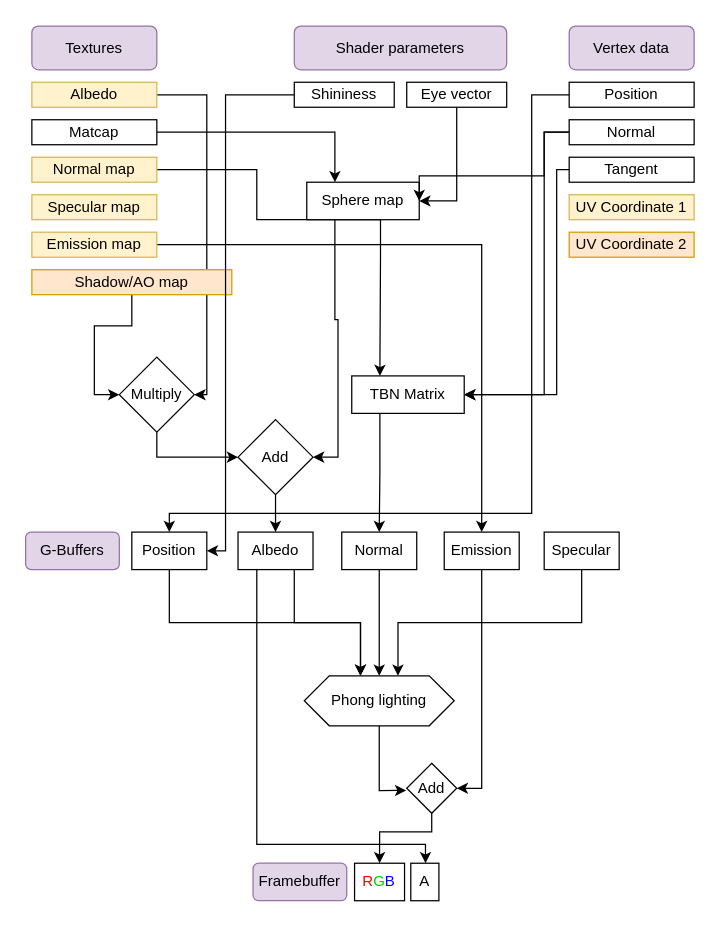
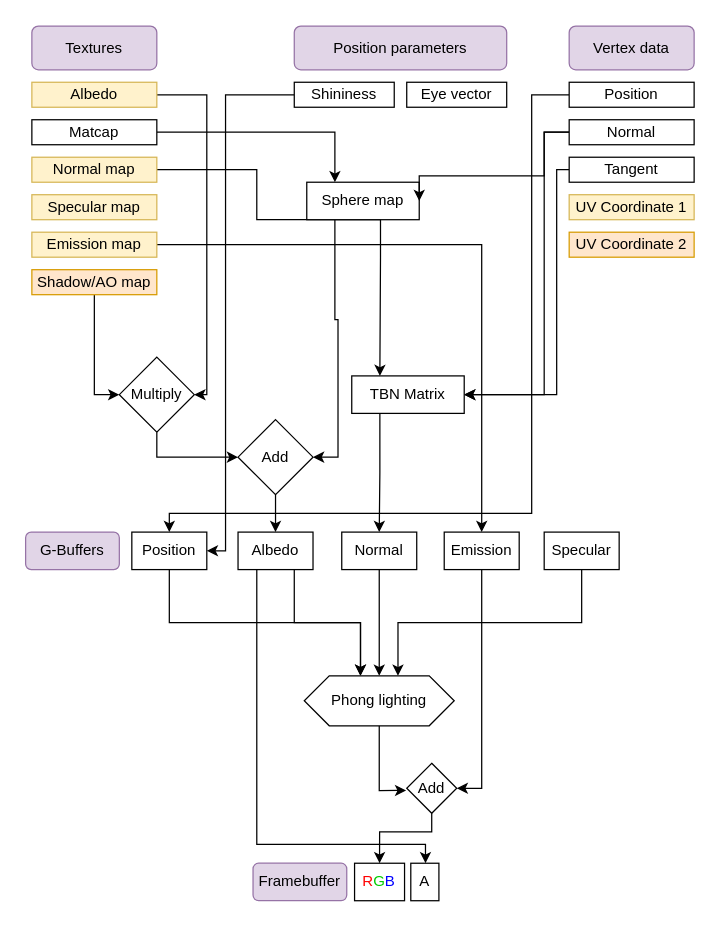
  <mxCell id="0" />
  <mxCell id="1" parent="0" />
  <mxCell id="2" style="edgeStyle=orthogonalEdgeStyle;rounded=0;orthogonalLoop=1;jettySize=auto;html=1;exitX=1;exitY=0.5;exitDx=0;exitDy=0;entryX=1;entryY=0.5;entryDx=0;entryDy=0;" edge="1" parent="1" source="3" target="24"><mxGeometry relative="1" as="geometry"><mxPoint x="155" y="275" as="targetPoint" /><Array as="points"><mxPoint x="165" y="75" /><mxPoint x="165" y="315" /></Array></mxGeometry></mxCell>
  <mxCell id="3" value="Albedo" style="rounded=0;whiteSpace=wrap;html=1;fillColor=#fff2cc;strokeColor=#d6b656;" vertex="1" parent="1"><mxGeometry x="25" y="65" width="100" height="20" as="geometry" /></mxCell>
  <mxCell id="4" style="edgeStyle=orthogonalEdgeStyle;rounded=0;orthogonalLoop=1;jettySize=auto;html=1;exitX=1;exitY=0.5;exitDx=0;exitDy=0;entryX=0.25;entryY=0;entryDx=0;entryDy=0;" edge="1" parent="1" source="5" target="30"><mxGeometry relative="1" as="geometry"><mxPoint x="295" y="235" as="targetPoint" /><Array as="points"><mxPoint x="205" y="135" /><mxPoint x="205" y="175" /><mxPoint x="304" y="175" /><mxPoint x="304" y="205" /><mxPoint x="303" y="205" /></Array></mxGeometry></mxCell>
  <mxCell id="5" value="Normal map" style="rounded=0;whiteSpace=wrap;html=1;fillColor=#fff2cc;strokeColor=#d6b656;" vertex="1" parent="1"><mxGeometry x="25" y="125" width="100" height="20" as="geometry" /></mxCell>
  <mxCell id="6" value="Specular map" style="rounded=0;whiteSpace=wrap;html=1;fillColor=#fff2cc;strokeColor=#d6b656;" vertex="1" parent="1"><mxGeometry x="25" y="155" width="100" height="20" as="geometry" /></mxCell>
  <mxCell id="7" style="edgeStyle=orthogonalEdgeStyle;rounded=0;orthogonalLoop=1;jettySize=auto;html=1;exitX=1;exitY=0.5;exitDx=0;exitDy=0;entryX=0.5;entryY=0;entryDx=0;entryDy=0;" edge="1" parent="1" source="8" target="34"><mxGeometry relative="1" as="geometry" /></mxCell>
  <mxCell id="8" value="Emission map" style="rounded=0;whiteSpace=wrap;html=1;fillColor=#fff2cc;strokeColor=#d6b656;" vertex="1" parent="1"><mxGeometry x="25" y="185" width="100" height="20" as="geometry" /></mxCell>
  <mxCell id="9" style="edgeStyle=orthogonalEdgeStyle;rounded=0;orthogonalLoop=1;jettySize=auto;html=1;exitX=0.5;exitY=1;exitDx=0;exitDy=0;entryX=0;entryY=0.5;entryDx=0;entryDy=0;" edge="1" parent="1" source="10" target="24"><mxGeometry relative="1" as="geometry" /></mxCell>
- <mxCell id="10" value="Shadow/AO map" style="rounded=0;whiteSpace=wrap;html=1;fillColor=#ffe6cc;strokeColor=#d79b00;" vertex="1" parent="1"><mxGeometry x="25" y="215" width="160" height="20" as="geometry" /></mxCell>
+ <mxCell id="10" value="Shadow/AO map" style="rounded=0;whiteSpace=wrap;html=1;fillColor=#ffe6cc;strokeColor=#d79b00;" vertex="1" parent="1"><mxGeometry x="25" y="215" width="100" height="20" as="geometry" /></mxCell>
  <mxCell id="11" style="edgeStyle=orthogonalEdgeStyle;rounded=0;orthogonalLoop=1;jettySize=auto;html=1;exitX=1;exitY=0.5;exitDx=0;exitDy=0;entryX=0.25;entryY=0;entryDx=0;entryDy=0;" edge="1" parent="1" source="12" target="14"><mxGeometry relative="1" as="geometry" /></mxCell>
  <mxCell id="12" value="Matcap" style="rounded=0;whiteSpace=wrap;html=1;" vertex="1" parent="1"><mxGeometry x="25" y="95" width="100" height="20" as="geometry" /></mxCell>
  <mxCell id="13" style="edgeStyle=orthogonalEdgeStyle;rounded=0;orthogonalLoop=1;jettySize=auto;html=1;exitX=0.25;exitY=1;exitDx=0;exitDy=0;entryX=1;entryY=0.5;entryDx=0;entryDy=0;" edge="1" parent="1" source="14" target="26"><mxGeometry relative="1" as="geometry"><mxPoint x="255.097" y="275" as="targetPoint" /></mxGeometry></mxCell>
  <mxCell id="14" value="Sphere map" style="rounded=0;whiteSpace=wrap;html=1;" vertex="1" parent="1"><mxGeometry x="245" y="145" width="90" height="30" as="geometry" /></mxCell>
- <mxCell id="15" style="edgeStyle=orthogonalEdgeStyle;rounded=0;orthogonalLoop=1;jettySize=auto;html=1;exitX=0.5;exitY=1;exitDx=0;exitDy=0;entryX=1;entryY=0.5;entryDx=0;entryDy=0;" edge="1" parent="1" source="16" target="14"><mxGeometry relative="1" as="geometry" /></mxCell>
  <mxCell id="16" value="Eye vector" style="rounded=0;whiteSpace=wrap;html=1;" vertex="1" parent="1"><mxGeometry x="325" y="65" width="80" height="20" as="geometry" /></mxCell>
  <mxCell id="17" style="edgeStyle=orthogonalEdgeStyle;rounded=0;orthogonalLoop=1;jettySize=auto;html=1;exitX=0;exitY=0.5;exitDx=0;exitDy=0;entryX=1;entryY=0.5;entryDx=0;entryDy=0;" edge="1" parent="1" source="19" target="14"><mxGeometry relative="1" as="geometry"><Array as="points"><mxPoint x="435" y="105" /><mxPoint x="435" y="140" /></Array></mxGeometry></mxCell>
  <mxCell id="18" style="edgeStyle=orthogonalEdgeStyle;rounded=0;orthogonalLoop=1;jettySize=auto;html=1;exitX=0;exitY=0.5;exitDx=0;exitDy=0;entryX=1;entryY=0.5;entryDx=0;entryDy=0;" edge="1" parent="1" source="19" target="30"><mxGeometry relative="1" as="geometry"><Array as="points"><mxPoint x="435" y="105" /><mxPoint x="435" y="315" /></Array></mxGeometry></mxCell>
  <mxCell id="19" value="Normal" style="rounded=0;whiteSpace=wrap;html=1;" vertex="1" parent="1"><mxGeometry x="455" y="95" width="100" height="20" as="geometry" /></mxCell>
  <mxCell id="20" style="edgeStyle=orthogonalEdgeStyle;rounded=0;orthogonalLoop=1;jettySize=auto;html=1;exitX=0.75;exitY=1;exitDx=0;exitDy=0;entryX=0.375;entryY=0;entryDx=0;entryDy=0;" edge="1" parent="1" source="22" target="50"><mxGeometry relative="1" as="geometry" /></mxCell>
  <mxCell id="21" style="edgeStyle=orthogonalEdgeStyle;rounded=0;orthogonalLoop=1;jettySize=auto;html=1;exitX=0.25;exitY=1;exitDx=0;exitDy=0;" edge="1" parent="1" source="22" target="53"><mxGeometry relative="1" as="geometry"><mxPoint x="205" y="670" as="targetPoint" /><Array as="points"><mxPoint x="205" y="675" /><mxPoint x="340" y="675" /></Array></mxGeometry></mxCell>
  <mxCell id="22" value="Albedo" style="rounded=0;whiteSpace=wrap;html=1;" vertex="1" parent="1"><mxGeometry x="190" y="425" width="60" height="30" as="geometry" /></mxCell>
  <mxCell id="23" style="edgeStyle=orthogonalEdgeStyle;rounded=0;orthogonalLoop=1;jettySize=auto;html=1;exitX=0.5;exitY=1;exitDx=0;exitDy=0;" edge="1" parent="1" source="24" target="26"><mxGeometry relative="1" as="geometry" /></mxCell>
  <mxCell id="24" value="Multiply" style="rhombus;whiteSpace=wrap;html=1;" vertex="1" parent="1"><mxGeometry x="95" y="285" width="60" height="60" as="geometry" /></mxCell>
  <mxCell id="25" style="edgeStyle=orthogonalEdgeStyle;rounded=0;orthogonalLoop=1;jettySize=auto;html=1;exitX=0.5;exitY=1;exitDx=0;exitDy=0;entryX=0.5;entryY=0;entryDx=0;entryDy=0;" edge="1" parent="1" source="26" target="22"><mxGeometry relative="1" as="geometry" /></mxCell>
  <mxCell id="26" value="Add" style="rhombus;whiteSpace=wrap;html=1;" vertex="1" parent="1"><mxGeometry x="190" y="335" width="60" height="60" as="geometry" /></mxCell>
  <mxCell id="27" style="edgeStyle=orthogonalEdgeStyle;rounded=0;orthogonalLoop=1;jettySize=auto;html=1;exitX=0;exitY=0.5;exitDx=0;exitDy=0;entryX=1;entryY=0.5;entryDx=0;entryDy=0;" edge="1" parent="1" source="28" target="30"><mxGeometry relative="1" as="geometry"><Array as="points"><mxPoint x="445" y="135" /><mxPoint x="445" y="315" /></Array></mxGeometry></mxCell>
  <mxCell id="28" value="Tangent" style="rounded=0;whiteSpace=wrap;html=1;" vertex="1" parent="1"><mxGeometry x="455" y="125" width="100" height="20" as="geometry" /></mxCell>
  <mxCell id="29" style="edgeStyle=orthogonalEdgeStyle;rounded=0;orthogonalLoop=1;jettySize=auto;html=1;exitX=0.25;exitY=1;exitDx=0;exitDy=0;entryX=0.5;entryY=0;entryDx=0;entryDy=0;" edge="1" parent="1" source="30" target="32"><mxGeometry relative="1" as="geometry" /></mxCell>
  <mxCell id="30" value="TBN Matrix" style="rounded=0;whiteSpace=wrap;html=1;" vertex="1" parent="1"><mxGeometry x="281" y="300" width="90" height="30" as="geometry" /></mxCell>
  <mxCell id="31" style="edgeStyle=orthogonalEdgeStyle;rounded=0;orthogonalLoop=1;jettySize=auto;html=1;exitX=0.5;exitY=1;exitDx=0;exitDy=0;entryX=0.5;entryY=0;entryDx=0;entryDy=0;" edge="1" parent="1" source="32" target="50"><mxGeometry relative="1" as="geometry" /></mxCell>
  <mxCell id="32" value="Normal" style="rounded=0;whiteSpace=wrap;html=1;" vertex="1" parent="1"><mxGeometry x="273" y="425" width="60" height="30" as="geometry" /></mxCell>
  <mxCell id="33" style="edgeStyle=orthogonalEdgeStyle;rounded=0;orthogonalLoop=1;jettySize=auto;html=1;exitX=0.5;exitY=1;exitDx=0;exitDy=0;entryX=1;entryY=0.5;entryDx=0;entryDy=0;" edge="1" parent="1" source="34" target="52"><mxGeometry relative="1" as="geometry" /></mxCell>
  <mxCell id="34" value="Emission" style="rounded=0;whiteSpace=wrap;html=1;" vertex="1" parent="1"><mxGeometry x="355" y="425" width="60" height="30" as="geometry" /></mxCell>
  <mxCell id="35" style="edgeStyle=orthogonalEdgeStyle;rounded=0;orthogonalLoop=1;jettySize=auto;html=1;exitX=0.5;exitY=1;exitDx=0;exitDy=0;entryX=0.625;entryY=0;entryDx=0;entryDy=0;" edge="1" parent="1" source="36" target="50"><mxGeometry relative="1" as="geometry" /></mxCell>
  <mxCell id="36" value="Specular" style="rounded=0;whiteSpace=wrap;html=1;" vertex="1" parent="1"><mxGeometry x="435" y="425" width="60" height="30" as="geometry" /></mxCell>
  <mxCell id="37" value="UV Coordinate 1" style="rounded=0;whiteSpace=wrap;html=1;fillColor=#fff2cc;strokeColor=#d6b656;" vertex="1" parent="1"><mxGeometry x="455" y="155" width="100" height="20" as="geometry" /></mxCell>
  <mxCell id="38" value="UV Coordinate 2" style="rounded=0;whiteSpace=wrap;html=1;fillColor=#ffe6cc;strokeColor=#d79b00;" vertex="1" parent="1"><mxGeometry x="455" y="185" width="100" height="20" as="geometry" /></mxCell>
  <mxCell id="39" style="edgeStyle=orthogonalEdgeStyle;rounded=0;orthogonalLoop=1;jettySize=auto;html=1;exitX=0.5;exitY=1;exitDx=0;exitDy=0;entryX=0.375;entryY=0;entryDx=0;entryDy=0;" edge="1" parent="1" source="40" target="50"><mxGeometry relative="1" as="geometry"><mxPoint x="175" y="540" as="targetPoint" /></mxGeometry></mxCell>
  <mxCell id="40" value="Position" style="rounded=0;whiteSpace=wrap;html=1;" vertex="1" parent="1"><mxGeometry x="105" y="425" width="60" height="30" as="geometry" /></mxCell>
  <mxCell id="41" style="edgeStyle=orthogonalEdgeStyle;rounded=0;orthogonalLoop=1;jettySize=auto;html=1;exitX=0;exitY=0.5;exitDx=0;exitDy=0;entryX=0.5;entryY=0;entryDx=0;entryDy=0;" edge="1" parent="1" source="42" target="40"><mxGeometry relative="1" as="geometry"><Array as="points"><mxPoint x="425" y="75" /><mxPoint x="425" y="410" /><mxPoint x="135" y="410" /></Array></mxGeometry></mxCell>
  <mxCell id="42" value="Position" style="rounded=0;whiteSpace=wrap;html=1;" vertex="1" parent="1"><mxGeometry x="455" y="65" width="100" height="20" as="geometry" /></mxCell>
  <mxCell id="43" value="Textures" style="rounded=1;whiteSpace=wrap;html=1;fillColor=#e1d5e7;strokeColor=#9673a6;" vertex="1" parent="1"><mxGeometry x="25" y="20" width="100" height="35" as="geometry" /></mxCell>
  <mxCell id="44" value="Vertex data" style="rounded=1;whiteSpace=wrap;html=1;fillColor=#e1d5e7;strokeColor=#9673a6;" vertex="1" parent="1"><mxGeometry x="455" y="20" width="100" height="35" as="geometry" /></mxCell>
  <mxCell id="45" style="edgeStyle=orthogonalEdgeStyle;rounded=0;orthogonalLoop=1;jettySize=auto;html=1;exitX=0;exitY=0.5;exitDx=0;exitDy=0;entryX=1;entryY=0.5;entryDx=0;entryDy=0;" edge="1" parent="1" source="46" target="40"><mxGeometry relative="1" as="geometry"><Array as="points"><mxPoint x="180" y="75" /><mxPoint x="180" y="440" /></Array></mxGeometry></mxCell>
  <mxCell id="46" value="Shininess" style="rounded=0;whiteSpace=wrap;html=1;" vertex="1" parent="1"><mxGeometry x="235" y="65" width="80" height="20" as="geometry" /></mxCell>
- <mxCell id="47" value="Shader parameters" style="rounded=1;whiteSpace=wrap;html=1;fillColor=#e1d5e7;strokeColor=#9673a6;" vertex="1" parent="1"><mxGeometry x="235" y="20" width="170" height="35" as="geometry" /></mxCell>
+ <mxCell id="47" value="Position parameters" style="rounded=1;whiteSpace=wrap;html=1;fillColor=#e1d5e7;strokeColor=#9673a6;" vertex="1" parent="1"><mxGeometry x="235" y="20" width="170" height="35" as="geometry" /></mxCell>
  <mxCell id="48" value="G-Buffers" style="rounded=1;whiteSpace=wrap;html=1;fillColor=#e1d5e7;strokeColor=#9673a6;" vertex="1" parent="1"><mxGeometry x="20" y="425" width="75" height="30" as="geometry" /></mxCell>
  <mxCell id="49" style="edgeStyle=orthogonalEdgeStyle;rounded=0;orthogonalLoop=1;jettySize=auto;html=1;exitX=0.5;exitY=1;exitDx=0;exitDy=0;entryX=-0.011;entryY=0.544;entryDx=0;entryDy=0;entryPerimeter=0;" edge="1" parent="1" source="50" target="52"><mxGeometry relative="1" as="geometry" /></mxCell>
  <mxCell id="50" value="Phong lighting" style="shape=hexagon;perimeter=hexagonPerimeter2;whiteSpace=wrap;html=1;fixedSize=1;" vertex="1" parent="1"><mxGeometry x="243" y="540" width="120" height="40" as="geometry" /></mxCell>
  <mxCell id="51" style="edgeStyle=orthogonalEdgeStyle;rounded=0;orthogonalLoop=1;jettySize=auto;html=1;exitX=0.5;exitY=1;exitDx=0;exitDy=0;entryX=0.5;entryY=0;entryDx=0;entryDy=0;fontColor=#0000FF;" edge="1" parent="1" source="52" target="54"><mxGeometry relative="1" as="geometry"><Array as="points"><mxPoint x="345" y="665" /><mxPoint x="303" y="665" /></Array></mxGeometry></mxCell>
  <mxCell id="52" value="Add" style="rhombus;whiteSpace=wrap;html=1;" vertex="1" parent="1"><mxGeometry x="325" y="610" width="40" height="40" as="geometry" /></mxCell>
  <mxCell id="53" value="A" style="rounded=0;whiteSpace=wrap;html=1;" vertex="1" parent="1"><mxGeometry x="328.25" y="690" width="22.5" height="30" as="geometry" /></mxCell>
  <mxCell id="54" value="&lt;font color=&quot;#FF0000&quot;&gt;R&lt;/font&gt;&lt;font color=&quot;#00CC00&quot;&gt;G&lt;/font&gt;&lt;font color=&quot;#0000FF&quot;&gt;B&lt;/font&gt;" style="rounded=0;whiteSpace=wrap;html=1;" vertex="1" parent="1"><mxGeometry x="283.25" y="690" width="40" height="30" as="geometry" /></mxCell>
  <mxCell id="55" value="Framebuffer" style="rounded=1;whiteSpace=wrap;html=1;fillColor=#e1d5e7;strokeColor=#9673a6;" vertex="1" parent="1"><mxGeometry x="202" y="690" width="75" height="30" as="geometry" /></mxCell>
